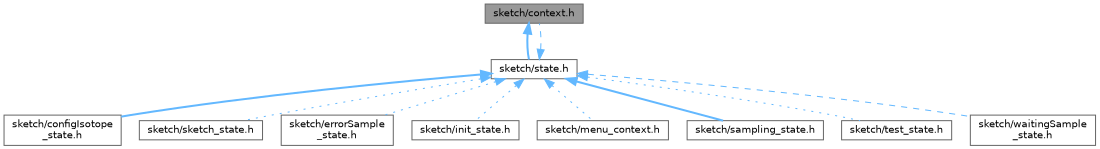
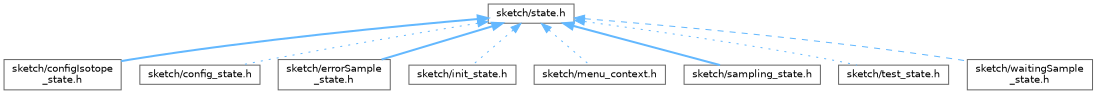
  digraph {
    node [color=grey40 fillcolor=white fontname=Helvetica fontsize=10 shape=box style=filled]
    edge [color=steelblue1 dir=back fontname=Helvetica fontsize=10 labelfontname=Helvetica labelfontsize=10 style=bold]
-   n1 [color=gray40 fillcolor=grey60 fontcolor=black height=0.2 label="sketch/context.h" width=0.4]
    n2 [height=0.2 label="sketch/state.h" width=0.4]
    n3 [height=0.2 label="sketch/configIsotope\l_state.h" width=0.4]
-   n4 [height=0.2 label="sketch/sketch_state.h" width=0.4]
+   n4 [height=0.2 label="sketch/config_state.h" width=0.4]
    n5 [height=0.2 label="sketch/errorSample\l_state.h" width=0.4]
    n6 [height=0.2 label="sketch/init_state.h" width=0.4]
    n7 [height=0.2 label="sketch/menu_context.h" width=0.4]
    n8 [height=0.2 label="sketch/sampling_state.h" width=0.4]
    n9 [height=0.2 label="sketch/test_state.h" width=0.4]
    n10 [height=0.2 label="sketch/waitingSample\l_state.h" width=0.4]
-   n1 -> n2
-   n2 -> n1 [style=dashed]
    n2 -> n3
    n2 -> n4 [style=dotted]
-   n2 -> n5 [style=dotted]
+   n2 -> n5
    n2 -> n6 [style=dotted]
    n2 -> n7 [style=dotted]
    n2 -> n8
    n2 -> n9 [style=dotted]
    n2 -> n10 [style=dashed]
  }
